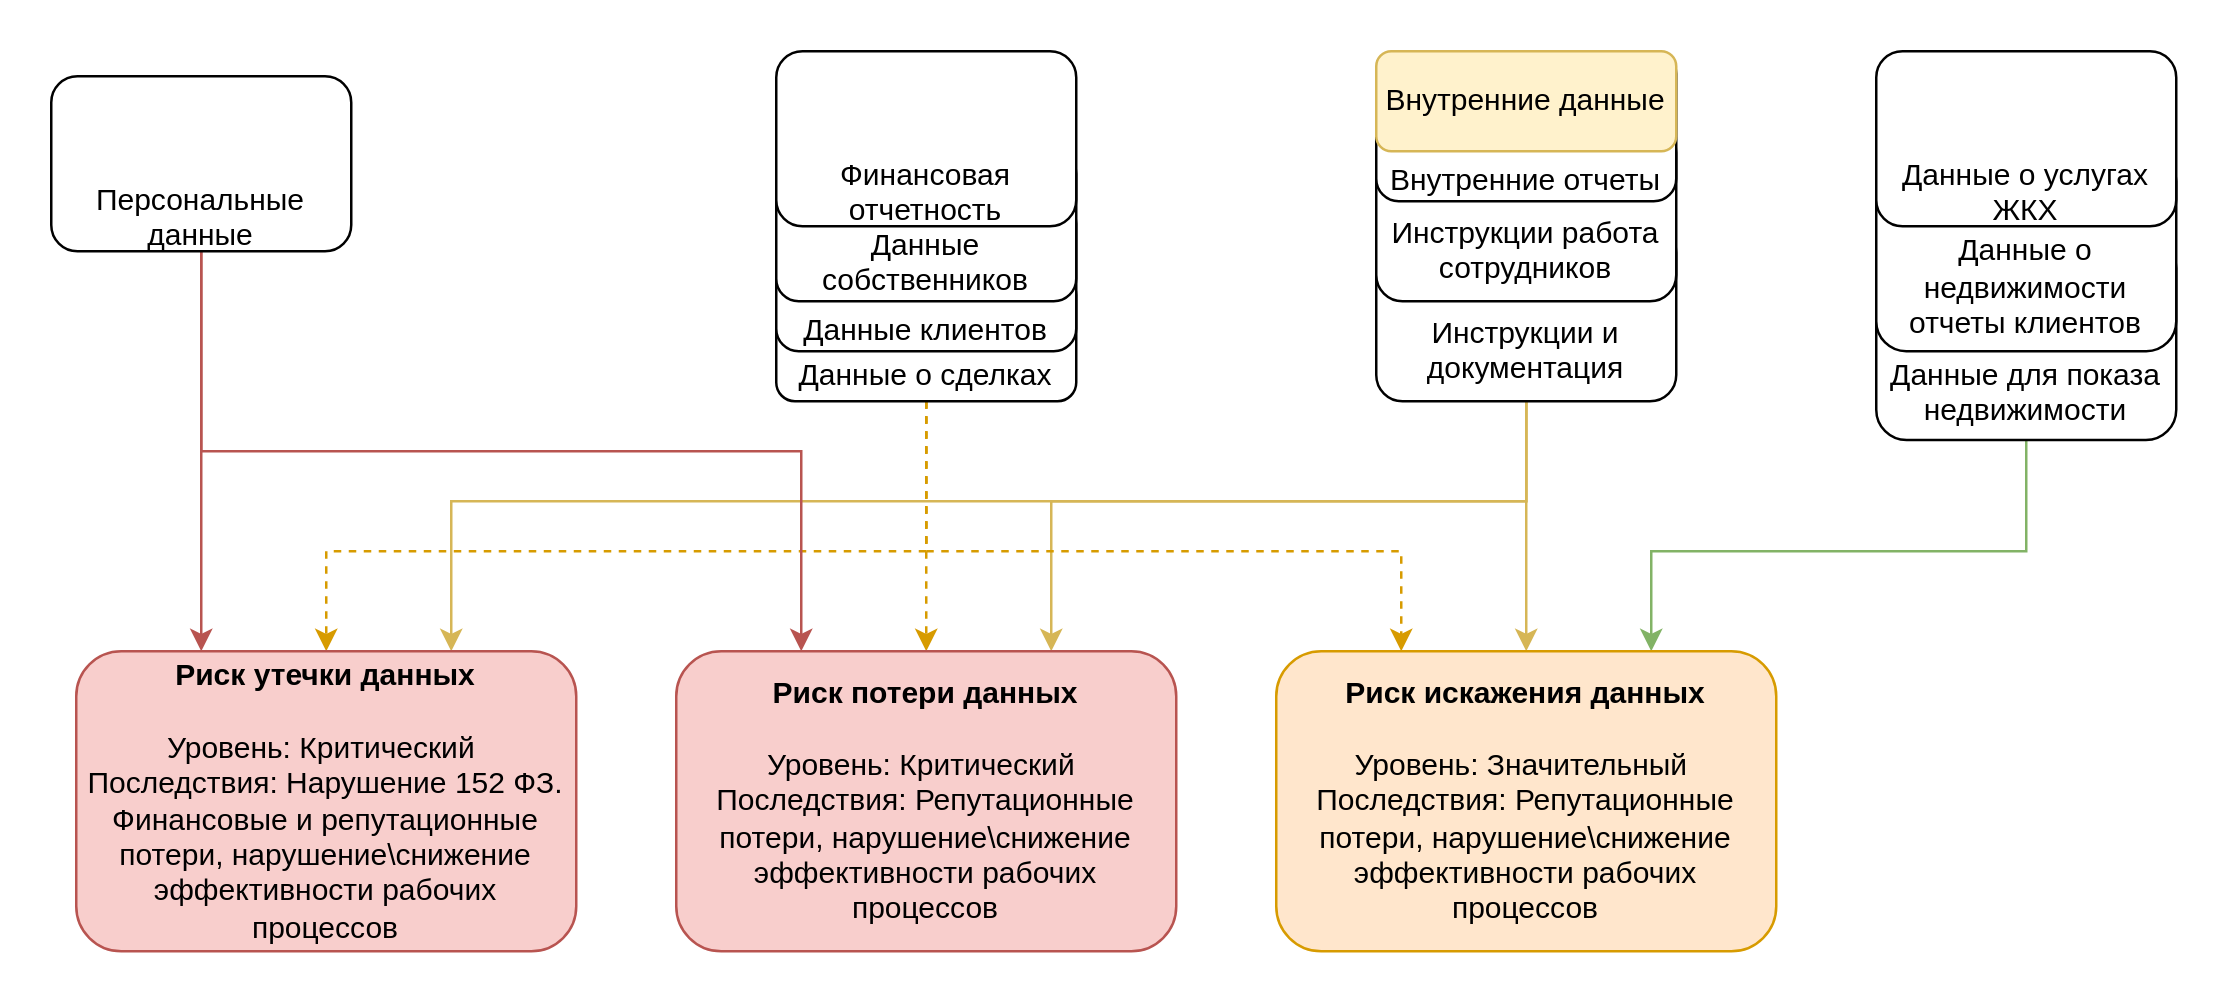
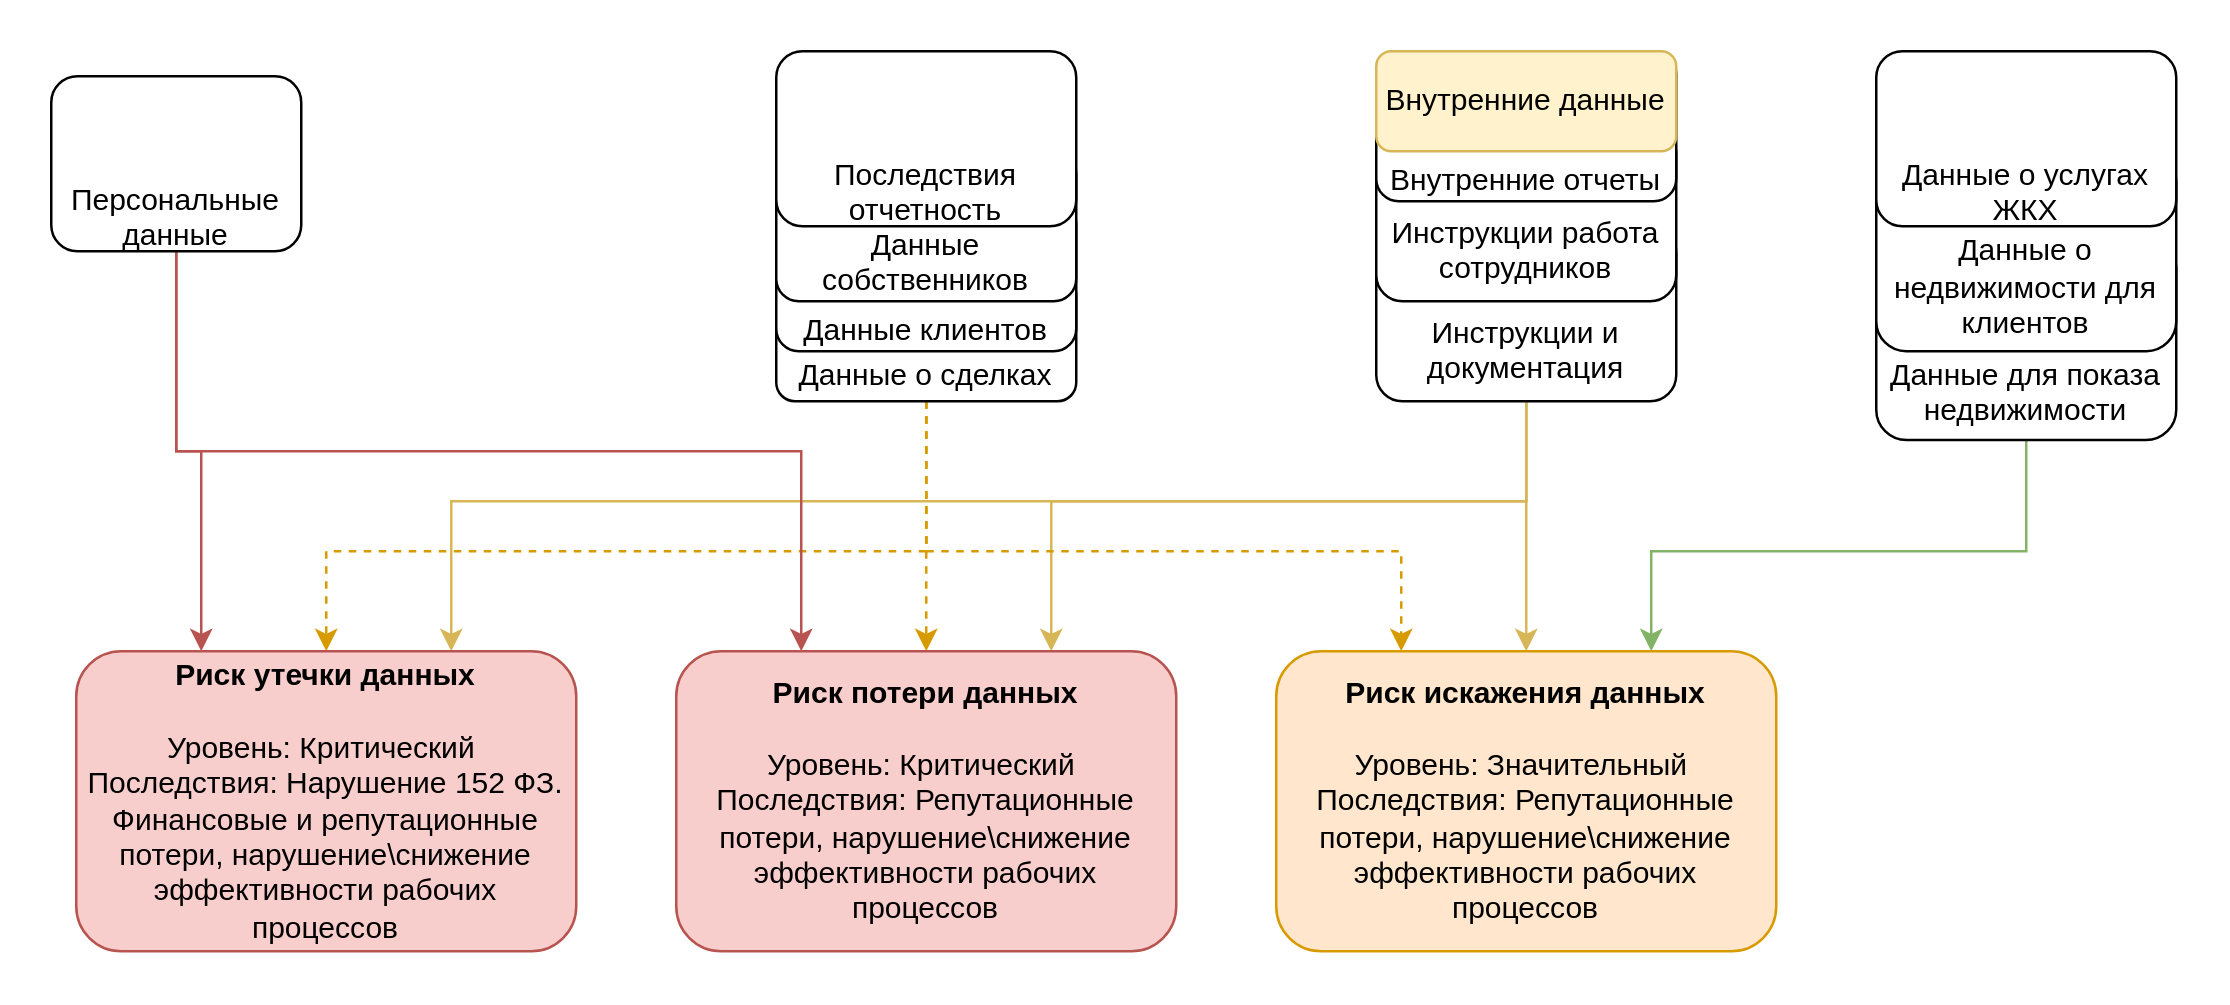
  <mxCell id="0" />
  <mxCell id="1" parent="0" />
  <mxCell id="2" style="edgeStyle=orthogonalEdgeStyle;rounded=0;orthogonalLoop=1;jettySize=auto;html=1;entryX=0.75;entryY=0;entryDx=0;entryDy=0;fillColor=#d5e8d4;strokeColor=#82b366;" edge="1" parent="1" source="3" target="25"><mxGeometry relative="1" as="geometry"><Array as="points"><mxPoint x="810" y="220" /><mxPoint x="660" y="220" /></Array></mxGeometry></mxCell>
  <mxCell id="3" value="&lt;div&gt;&lt;br&gt;&lt;/div&gt;&lt;div&gt;&lt;br&gt;&lt;/div&gt;&lt;div&gt;&lt;br&gt;&lt;/div&gt;Данные для показа недвижимости" style="rounded=1;whiteSpace=wrap;html=1;" vertex="1" parent="1"><mxGeometry x="750" y="94.5" width="120" height="81" as="geometry" /></mxCell>
- <mxCell id="4" value="&lt;div&gt;&lt;br&gt;&lt;/div&gt;&lt;div&gt;&lt;br&gt;&lt;/div&gt;Данные о недвижимости отчеты клиентов" style="rounded=1;whiteSpace=wrap;html=1;" vertex="1" parent="1"><mxGeometry x="750" y="60" width="120" height="80" as="geometry" /></mxCell>
+ <mxCell id="4" value="&lt;div&gt;&lt;br&gt;&lt;/div&gt;&lt;div&gt;&lt;br&gt;&lt;/div&gt;Данные о недвижимости для клиентов" style="rounded=1;whiteSpace=wrap;html=1;" vertex="1" parent="1"><mxGeometry x="750" y="60" width="120" height="80" as="geometry" /></mxCell>
  <mxCell id="5" value="&lt;div&gt;&lt;br&gt;&lt;/div&gt;&lt;div&gt;&lt;br&gt;&lt;/div&gt;&lt;div&gt;&lt;br&gt;&lt;/div&gt;Данные о услугах ЖКХ" style="rounded=1;whiteSpace=wrap;html=1;" vertex="1" parent="1"><mxGeometry x="750" y="20" width="120" height="70" as="geometry" /></mxCell>
  <mxCell id="6" style="edgeStyle=orthogonalEdgeStyle;rounded=0;orthogonalLoop=1;jettySize=auto;html=1;entryX=0.5;entryY=0;entryDx=0;entryDy=0;fillColor=#fff2cc;strokeColor=#d6b656;" edge="1" parent="1" source="9" target="25"><mxGeometry relative="1" as="geometry" /></mxCell>
  <mxCell id="7" style="edgeStyle=orthogonalEdgeStyle;rounded=0;orthogonalLoop=1;jettySize=auto;html=1;entryX=0.75;entryY=0;entryDx=0;entryDy=0;fillColor=#fff2cc;strokeColor=#d6b656;" edge="1" parent="1" source="9" target="23"><mxGeometry relative="1" as="geometry"><Array as="points"><mxPoint x="610" y="200" /><mxPoint x="420" y="200" /></Array></mxGeometry></mxCell>
  <mxCell id="8" style="edgeStyle=orthogonalEdgeStyle;rounded=0;orthogonalLoop=1;jettySize=auto;html=1;entryX=0.75;entryY=0;entryDx=0;entryDy=0;fillColor=#fff2cc;strokeColor=#d6b656;" edge="1" parent="1" source="9" target="24"><mxGeometry relative="1" as="geometry"><Array as="points"><mxPoint x="610" y="200" /><mxPoint x="180" y="200" /></Array></mxGeometry></mxCell>
  <mxCell id="9" value="&lt;div&gt;&lt;br&gt;&lt;/div&gt;&lt;div&gt;&lt;br&gt;&lt;/div&gt;&lt;div&gt;Инструкции и документация&lt;/div&gt;" style="rounded=1;whiteSpace=wrap;html=1;" vertex="1" parent="1"><mxGeometry x="550" y="90" width="120" height="70" as="geometry" /></mxCell>
  <mxCell id="10" value="&lt;div&gt;&lt;br&gt;&lt;/div&gt;&lt;div&gt;&lt;br&gt;&lt;/div&gt;Инструкции работа сотрудников" style="rounded=1;whiteSpace=wrap;html=1;" vertex="1" parent="1"><mxGeometry x="550" y="50" width="120" height="70" as="geometry" /></mxCell>
  <mxCell id="11" value="&lt;div&gt;&lt;br&gt;&lt;/div&gt;&lt;div&gt;&lt;br&gt;&lt;/div&gt;&lt;div&gt;&lt;br&gt;&lt;/div&gt;Внутренние отчеты" style="rounded=1;whiteSpace=wrap;html=1;" vertex="1" parent="1"><mxGeometry x="550" y="20" width="120" height="60" as="geometry" /></mxCell>
  <mxCell id="12" style="edgeStyle=orthogonalEdgeStyle;rounded=0;orthogonalLoop=1;jettySize=auto;html=1;entryX=0.5;entryY=0;entryDx=0;entryDy=0;fillColor=#ffe6cc;strokeColor=#d79b00;dashed=1;" edge="1" parent="1" source="15" target="23"><mxGeometry relative="1" as="geometry" /></mxCell>
  <mxCell id="13" style="edgeStyle=orthogonalEdgeStyle;rounded=0;orthogonalLoop=1;jettySize=auto;html=1;entryX=0.25;entryY=0;entryDx=0;entryDy=0;fillColor=#ffe6cc;strokeColor=#d79b00;dashed=1;" edge="1" parent="1" source="15" target="25"><mxGeometry relative="1" as="geometry"><Array as="points"><mxPoint x="370" y="220" /><mxPoint x="560" y="220" /></Array></mxGeometry></mxCell>
  <mxCell id="14" style="edgeStyle=orthogonalEdgeStyle;rounded=0;orthogonalLoop=1;jettySize=auto;html=1;fillColor=#ffe6cc;strokeColor=#d79b00;dashed=1;" edge="1" parent="1" source="15" target="24"><mxGeometry relative="1" as="geometry"><Array as="points"><mxPoint x="370" y="220" /><mxPoint x="130" y="220" /></Array></mxGeometry></mxCell>
  <mxCell id="15" value="&lt;div&gt;&lt;br&gt;&lt;/div&gt;&lt;div&gt;&lt;br&gt;&lt;/div&gt;Данные о сделках" style="rounded=1;whiteSpace=wrap;html=1;" vertex="1" parent="1"><mxGeometry x="310" y="110" width="120" height="50" as="geometry" /></mxCell>
  <mxCell id="16" value="&lt;div&gt;&lt;br&gt;&lt;/div&gt;&lt;div&gt;&lt;br&gt;&lt;/div&gt;&lt;div&gt;&lt;br&gt;&lt;/div&gt;Данные клиентов" style="rounded=1;whiteSpace=wrap;html=1;" vertex="1" parent="1"><mxGeometry x="310" y="80" width="120" height="60" as="geometry" /></mxCell>
  <mxCell id="17" value="&lt;div&gt;&lt;br&gt;&lt;/div&gt;&lt;div&gt;&lt;br&gt;&lt;/div&gt;Данные собственников" style="rounded=1;whiteSpace=wrap;html=1;" vertex="1" parent="1"><mxGeometry x="310" y="60" width="120" height="60" as="geometry" /></mxCell>
- <mxCell id="18" value="&lt;div&gt;&lt;br&gt;&lt;/div&gt;&lt;div&gt;&lt;br&gt;&lt;/div&gt;&lt;div&gt;&lt;br&gt;&lt;/div&gt;Финансовая отчетность" style="rounded=1;whiteSpace=wrap;html=1;" vertex="1" parent="1"><mxGeometry x="310" y="20" width="120" height="70" as="geometry" /></mxCell>
+ <mxCell id="18" value="&lt;div&gt;&lt;br&gt;&lt;/div&gt;&lt;div&gt;&lt;br&gt;&lt;/div&gt;&lt;div&gt;&lt;br&gt;&lt;/div&gt;Последствия отчетность" style="rounded=1;whiteSpace=wrap;html=1;" vertex="1" parent="1"><mxGeometry x="310" y="20" width="120" height="70" as="geometry" /></mxCell>
  <mxCell id="19" style="edgeStyle=orthogonalEdgeStyle;rounded=0;orthogonalLoop=1;jettySize=auto;html=1;exitX=0.5;exitY=1;exitDx=0;exitDy=0;entryX=0.25;entryY=0;entryDx=0;entryDy=0;fillColor=#f8cecc;strokeColor=#b85450;" edge="1" parent="1" source="21" target="24"><mxGeometry relative="1" as="geometry" /></mxCell>
  <mxCell id="20" style="edgeStyle=orthogonalEdgeStyle;rounded=0;orthogonalLoop=1;jettySize=auto;html=1;exitX=0.5;exitY=1;exitDx=0;exitDy=0;entryX=0.25;entryY=0;entryDx=0;entryDy=0;fillColor=#f8cecc;strokeColor=#b85450;" edge="1" parent="1" source="21" target="23"><mxGeometry relative="1" as="geometry" /></mxCell>
- <mxCell id="21" value="&lt;div&gt;&lt;br&gt;&lt;/div&gt;&lt;div&gt;&lt;br&gt;&lt;/div&gt;&lt;div&gt;&lt;br&gt;&lt;/div&gt;Персональные данные" style="rounded=1;whiteSpace=wrap;html=1;" parent="1" vertex="1"><mxGeometry x="20" y="30" width="120" height="70" as="geometry" /></mxCell>
+ <mxCell id="21" value="&lt;div&gt;&lt;br&gt;&lt;/div&gt;&lt;div&gt;&lt;br&gt;&lt;/div&gt;&lt;div&gt;&lt;br&gt;&lt;/div&gt;Персональные данные" style="rounded=1;whiteSpace=wrap;html=1;" parent="1" vertex="1"><mxGeometry x="20" y="30" width="100" height="70" as="geometry" /></mxCell>
  <mxCell id="22" value="Внутренние данные" style="rounded=1;whiteSpace=wrap;html=1;fillColor=#fff2cc;strokeColor=#d6b656;" parent="1" vertex="1"><mxGeometry x="550" y="20" width="120" height="40" as="geometry" /></mxCell>
  <mxCell id="23" value="&lt;div&gt;&lt;b&gt;Риск потери данных&lt;/b&gt;&lt;/div&gt;&lt;div&gt;&lt;b&gt;&lt;br&gt;&lt;/b&gt;&lt;/div&gt;&lt;div&gt;Уровень: Критический&amp;nbsp;&lt;/div&gt;&lt;div&gt;Последствия: Репутационные потери, нарушение\снижение эффективности рабочих процессов&lt;/div&gt;" style="rounded=1;whiteSpace=wrap;html=1;fillColor=#f8cecc;strokeColor=#b85450;" parent="1" vertex="1"><mxGeometry x="270" y="260" width="200" height="120" as="geometry" /></mxCell>
  <mxCell id="24" value="&lt;div&gt;&lt;b&gt;Риск утечки данных&lt;/b&gt;&lt;/div&gt;&lt;div&gt;&lt;br&gt;&lt;/div&gt;&lt;div&gt;Уровень: Критический&amp;nbsp;&lt;/div&gt;&lt;div&gt;Последствия: Нарушение 152 ФЗ. Финансовые и репутационные потери, нарушение\снижение эффективности рабочих процессов&lt;/div&gt;" style="rounded=1;whiteSpace=wrap;html=1;fillColor=#f8cecc;strokeColor=#b85450;" parent="1" vertex="1"><mxGeometry x="30" y="260" width="200" height="120" as="geometry" /></mxCell>
  <mxCell id="25" value="&lt;div&gt;&lt;b&gt;Риск искажения данных&lt;/b&gt;&lt;/div&gt;&lt;div&gt;&lt;br&gt;&lt;/div&gt;&lt;div&gt;Уровень: Значительный&amp;nbsp;&lt;/div&gt;&lt;div&gt;Последствия: Репутационные потери, нарушение\снижение эффективности рабочих процессов&lt;/div&gt;" style="rounded=1;whiteSpace=wrap;html=1;fillColor=#ffe6cc;strokeColor=#d79b00;" vertex="1" parent="1"><mxGeometry x="510" y="260" width="200" height="120" as="geometry" /></mxCell>
